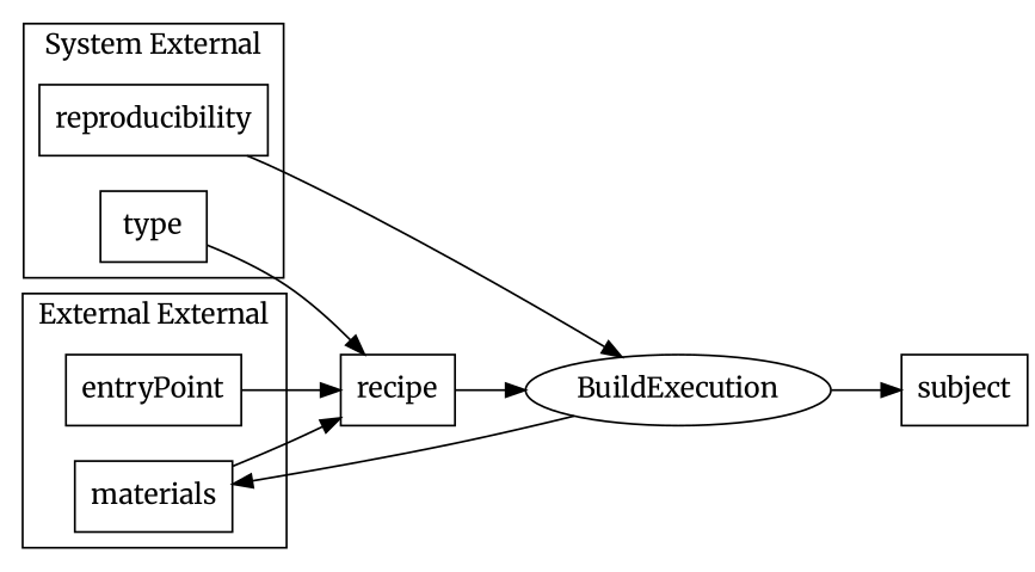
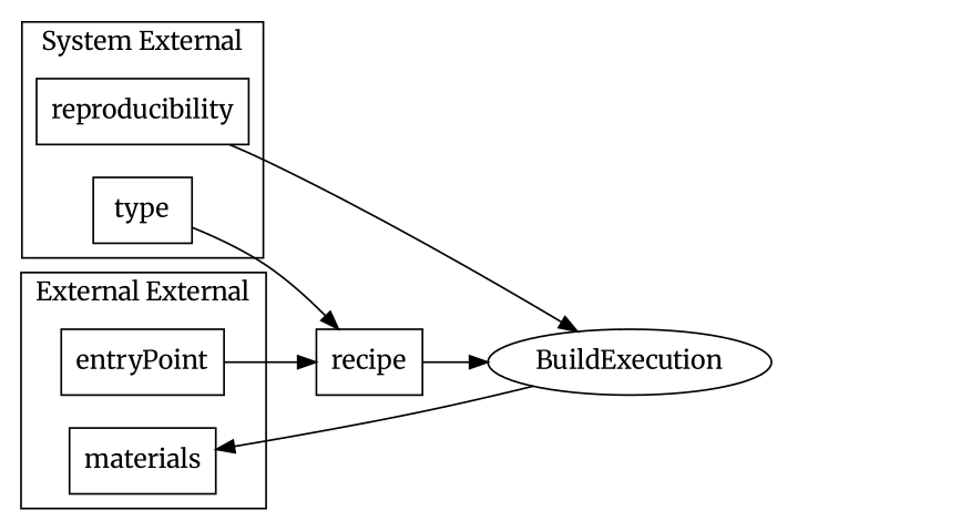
  digraph {
    fontname=Merriweather
    rankdir=LR
    node [fontname=Merriweather shape=rect]
    edge [fontname=Merriweather]
    reproducibility
    type
    materials
    entryPoint
    BuildExecution [shape=oval]
    recipe
-   subject
    subgraph cluster_1 {
      label="System External"
      reproducibility
      type
    }
    subgraph cluster_2 {
      label="External External"
      materials
      entryPoint
    }
    reproducibility -> BuildExecution
    type -> recipe
-   materials -> recipe
    entryPoint -> recipe
    BuildExecution -> materials
-   BuildExecution -> subject
    recipe -> BuildExecution
  }
